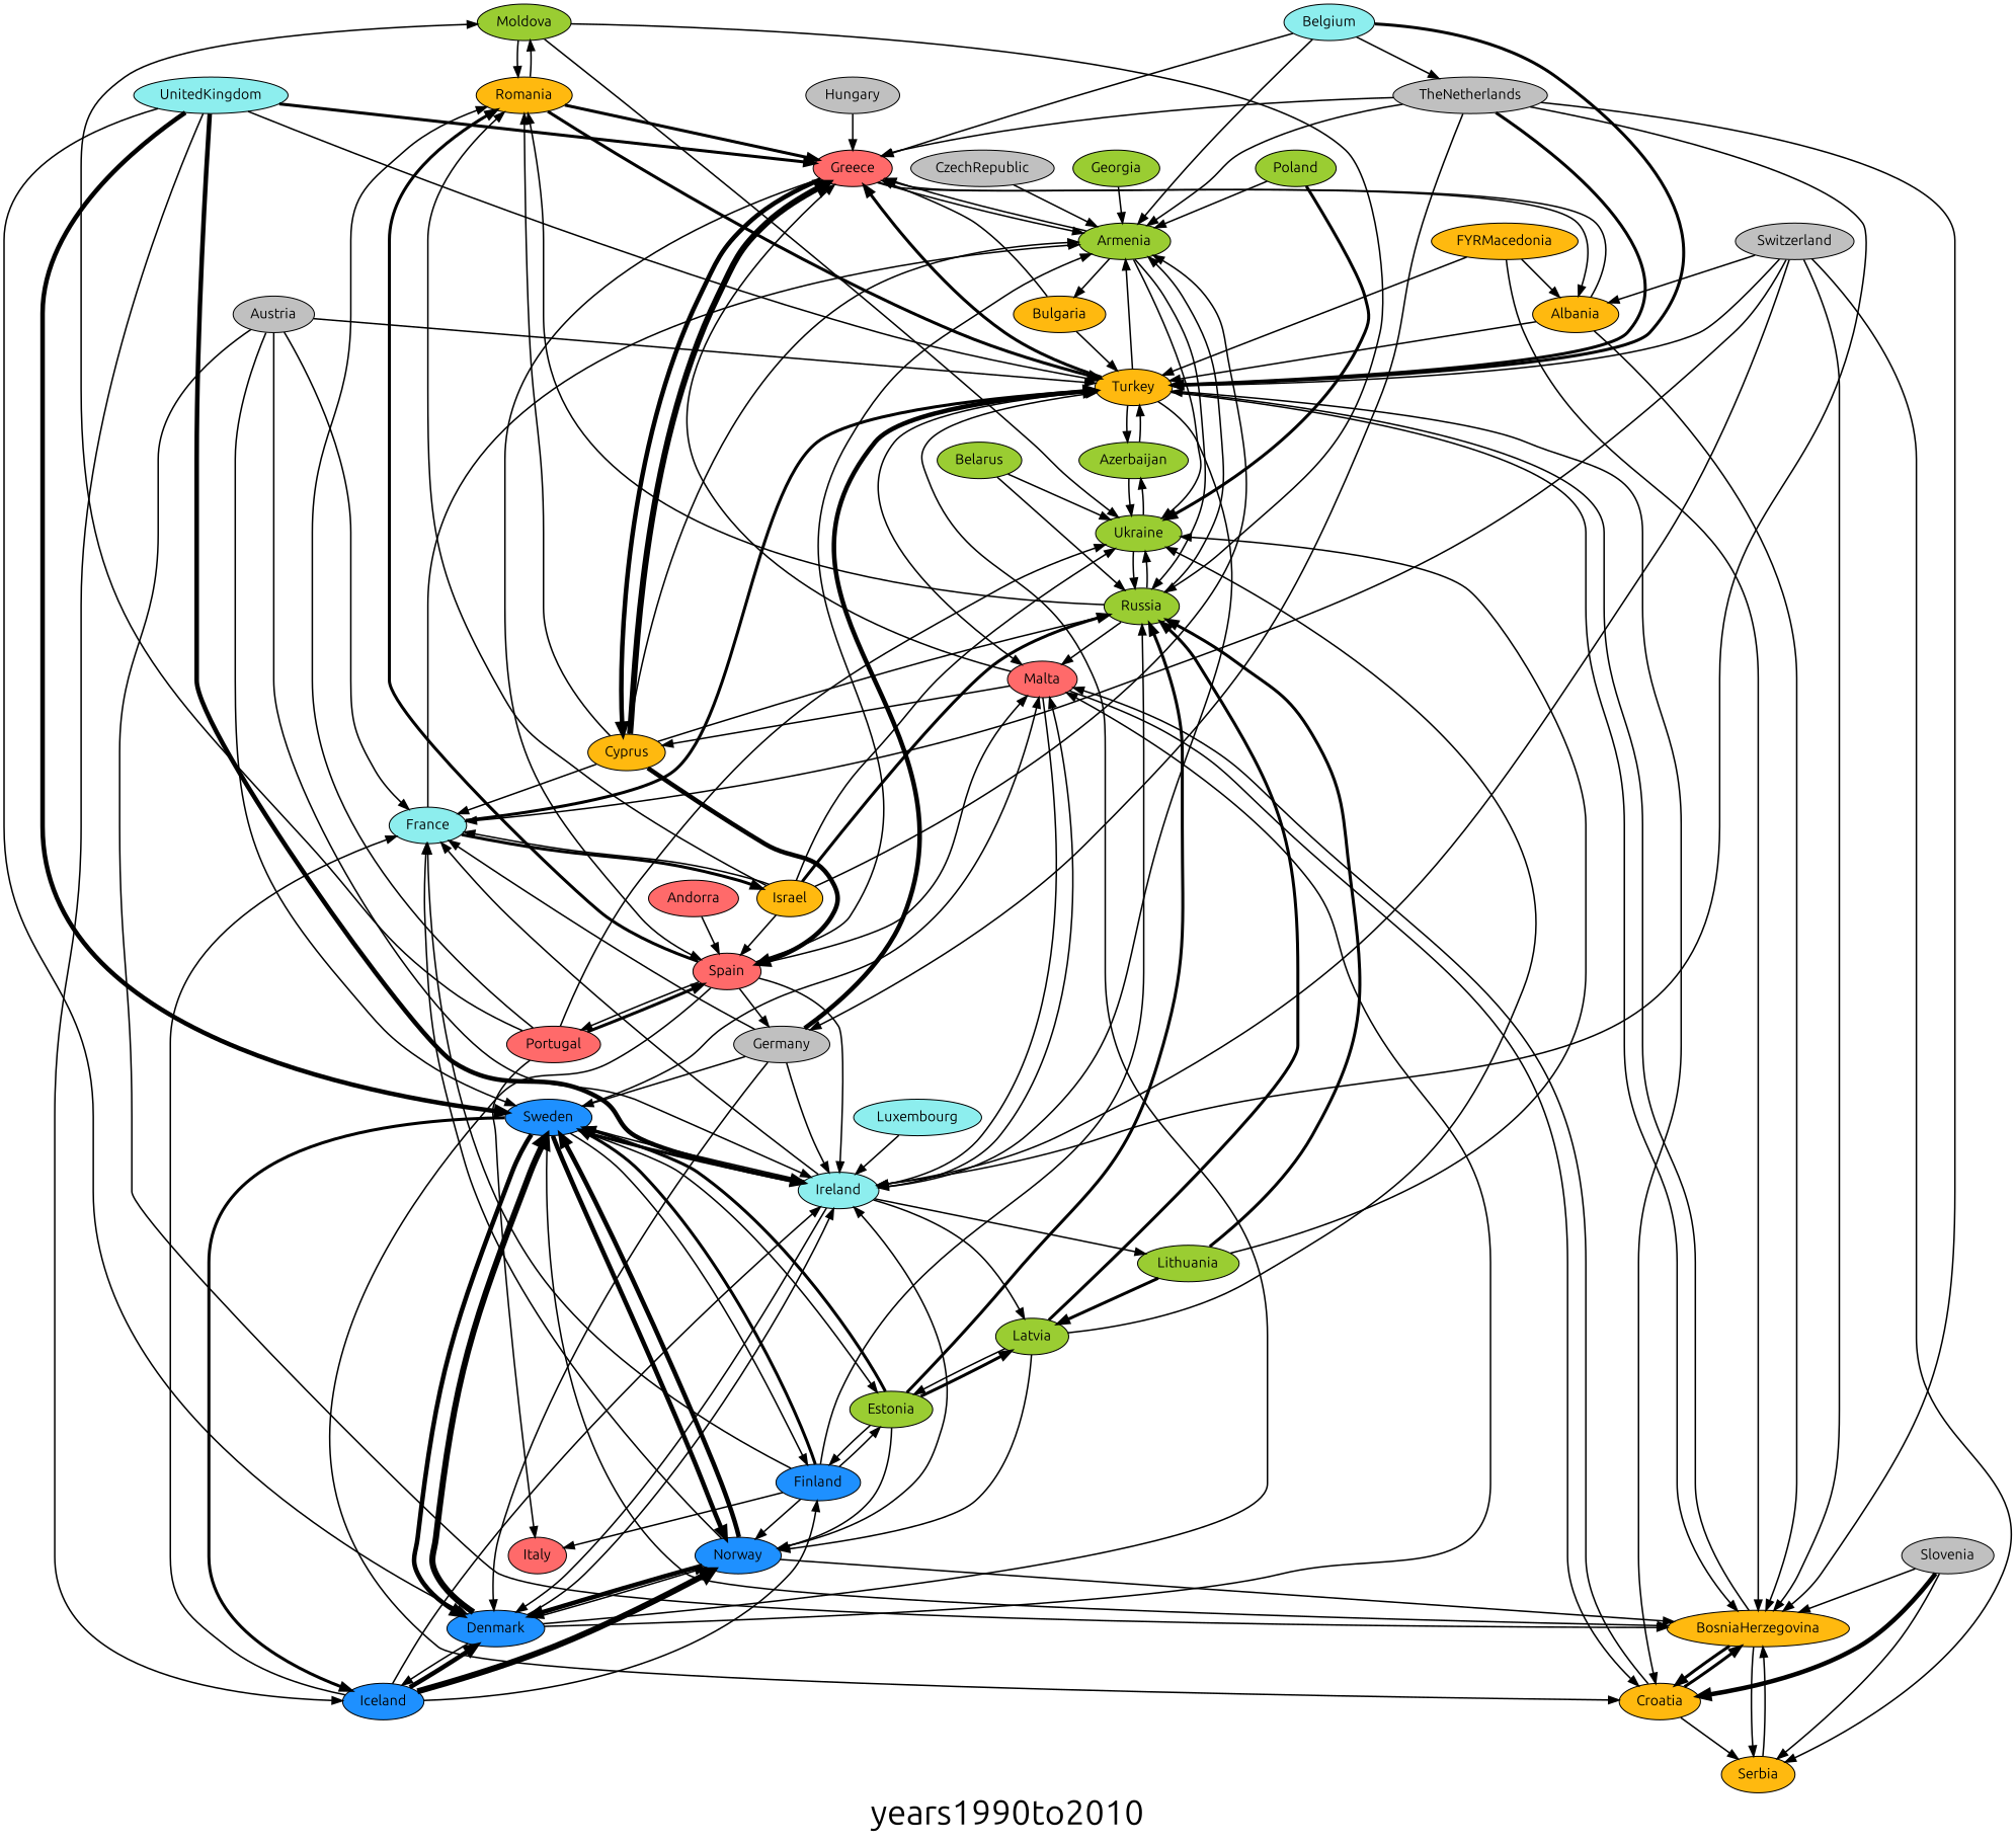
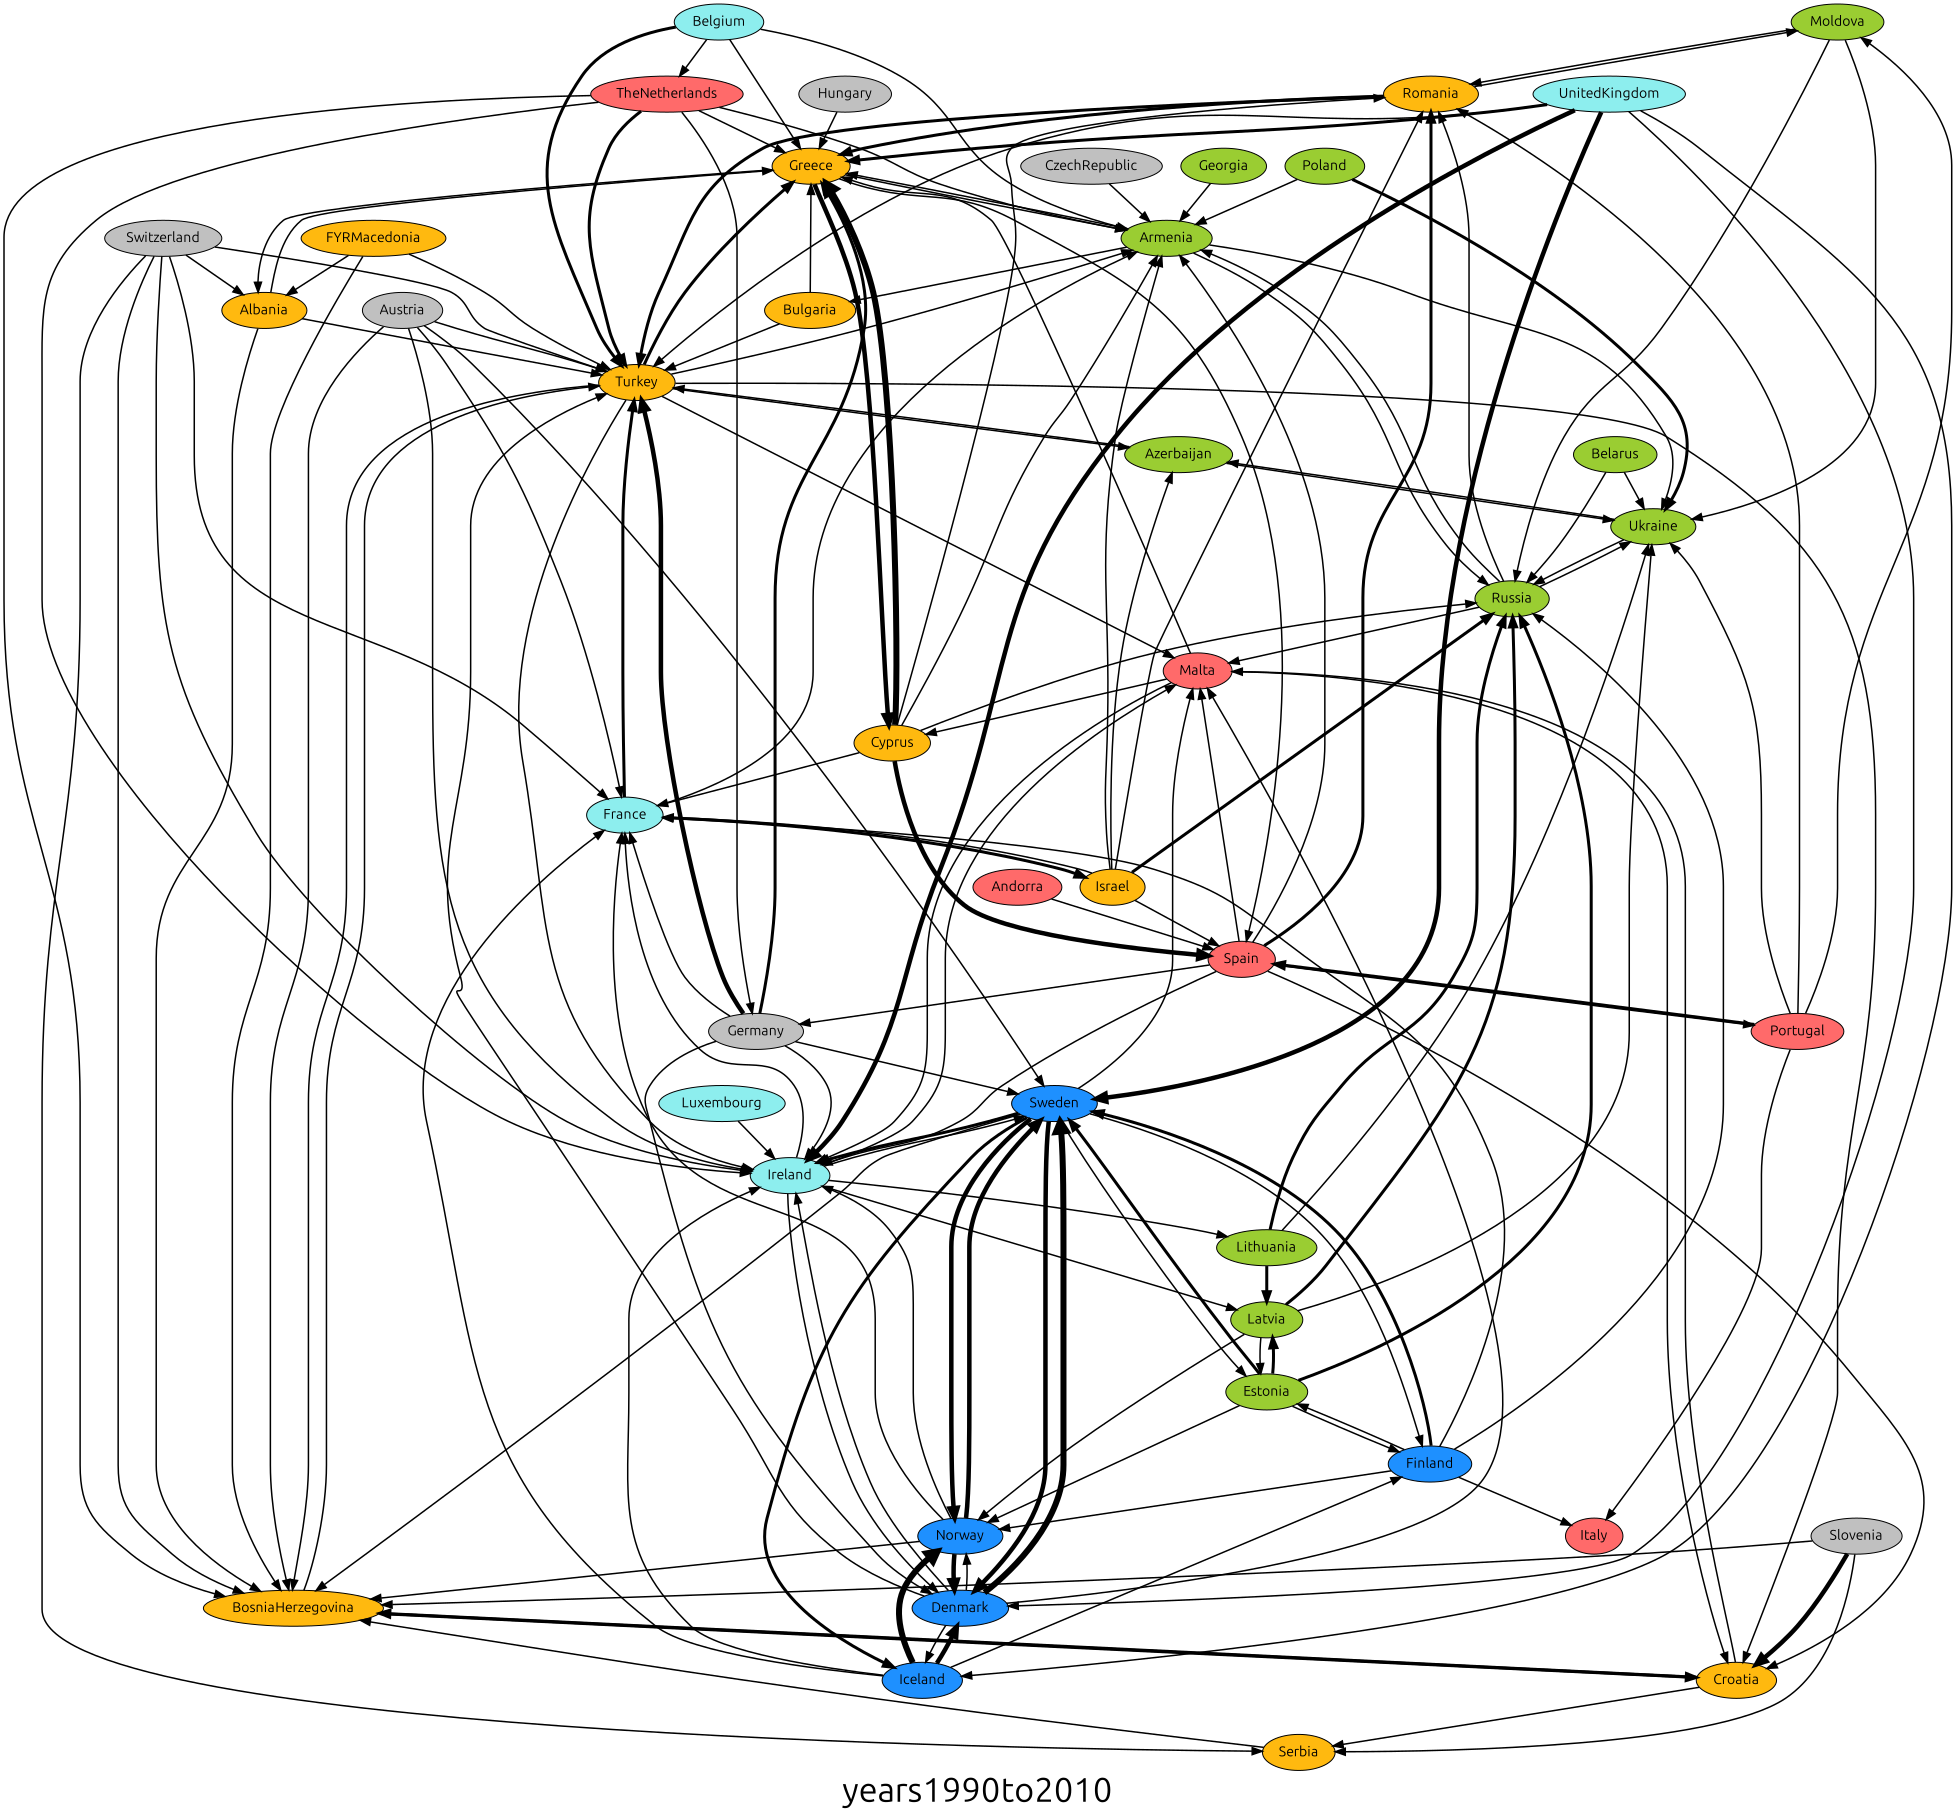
  digraph {
    fontname=Ubuntu
    fontsize=34
    label=years1990to2010
    node [fillcolor=olivedrab3 fontname=Ubuntu style=filled]
    edge [fontname=Ubuntu penwidth=1.5]
    Moldova
    Romania [fillcolor=darkgoldenrod1]
    Turkey [fillcolor=darkgoldenrod1]
-   Greece [fillcolor=indianred1]
+   Greece [fillcolor=darkgoldenrod1]
    Russia
    Ukraine
    Ireland [fillcolor=darkslategray2]
    Malta [fillcolor=indianred1]
    Armenia
    BosniaHerzegovina [fillcolor=darkgoldenrod1]
    Croatia [fillcolor=darkgoldenrod1]
    Azerbaijan
    Spain [fillcolor=indianred1]
    Cyprus [fillcolor=darkgoldenrod1]
    Albania [fillcolor=darkgoldenrod1]
    Denmark [fillcolor=dodgerblue]
    Sweden [fillcolor=dodgerblue]
    Norway [fillcolor=dodgerblue]
    Iceland [fillcolor=dodgerblue]
    France [fillcolor=darkslategray2]
    Latvia
    Lithuania
    Estonia
    Finland [fillcolor=dodgerblue]
    Bulgaria [fillcolor=darkgoldenrod1]
    Serbia [fillcolor=darkgoldenrod1]
    Portugal [fillcolor=indianred1]
    Italy [fillcolor=indianred1]
    Germany [fillcolor=gray]
    Israel [fillcolor=darkgoldenrod1]
    Hungary [fillcolor=gray]
    Poland
    Switzerland [fillcolor=gray]
    Austria [fillcolor=gray]
-   TheNetherlands [fillcolor=gray]
+   TheNetherlands [fillcolor=indianred1]
    UnitedKingdom [fillcolor=darkslategray2]
    Belarus
    Belgium [fillcolor=darkslategray2]
    FYRMacedonia [fillcolor=darkgoldenrod1]
    Andorra [fillcolor=indianred1]
    Slovenia [fillcolor=gray]
    Luxembourg [fillcolor=darkslategray2]
    CzechRepublic [fillcolor=gray]
    Georgia
    Moldova -> Romania
    Moldova -> Russia
    Moldova -> Ukraine
    Romania -> Moldova
    Romania -> Turkey [penwidth=3.0]
    Romania -> Greece [penwidth=3.0]
    Turkey -> Greece [penwidth=3.0]
    Turkey -> Ireland
    Turkey -> Malta
    Turkey -> Armenia
    Turkey -> BosniaHerzegovina
    Turkey -> Croatia
    Turkey -> Azerbaijan
    Greece -> Armenia
    Greece -> Spain
    Greece -> Cyprus [penwidth=4.5]
    Greece -> Albania
    Russia -> Romania
    Russia -> Ukraine
    Russia -> Malta
    Russia -> Armenia
    Ukraine -> Russia
    Ukraine -> Azerbaijan
    Ireland -> Malta
    Ireland -> Denmark
    Ireland -> Sweden
    Ireland -> France
    Ireland -> Latvia
    Ireland -> Lithuania
    Malta -> Greece
    Malta -> Ireland
    Malta -> Croatia
    Malta -> Cyprus
    Armenia -> Greece
    Armenia -> Russia
    Armenia -> Ukraine
    Armenia -> Bulgaria
    BosniaHerzegovina -> Turkey
    BosniaHerzegovina -> Croatia [penwidth=3.0]
-   BosniaHerzegovina -> Serbia
    Croatia -> Malta
    Croatia -> BosniaHerzegovina [penwidth=3.0]
    Croatia -> Serbia
    Azerbaijan -> Turkey
    Azerbaijan -> Ukraine
    Spain -> Romania [penwidth=3.0]
    Spain -> Ireland
    Spain -> Malta
    Spain -> Armenia
    Spain -> Croatia
    Spain -> Portugal
    Spain -> Germany
    Cyprus -> Romania
    Cyprus -> Greece [penwidth=6.0]
    Cyprus -> Russia
    Cyprus -> Armenia
    Cyprus -> Spain [penwidth=4.5]
    Cyprus -> France
    Albania -> Turkey
    Albania -> Greece
    Albania -> BosniaHerzegovina
    Denmark -> Turkey
    Denmark -> Ireland
    Denmark -> Malta
    Denmark -> Sweden [penwidth=6.0]
    Denmark -> Norway
    Denmark -> Iceland
    Sweden -> Ireland [penwidth=3.0]
    Sweden -> Malta
    Sweden -> BosniaHerzegovina
    Sweden -> Denmark [penwidth=4.5]
    Sweden -> Norway [penwidth=4.5]
    Sweden -> Iceland [penwidth=3.0]
    Sweden -> Estonia
    Sweden -> Finland
    Norway -> Ireland
    Norway -> BosniaHerzegovina
    Norway -> Denmark [penwidth=4.5]
    Norway -> Sweden [penwidth=4.5]
    Norway -> France
    Iceland -> Ireland
    Iceland -> Denmark [penwidth=4.5]
    Iceland -> Norway [penwidth=6.0]
    Iceland -> France
    Iceland -> Finland
    France -> Turkey [penwidth=3.0]
    France -> Armenia
    France -> Israel [penwidth=3.0]
    Latvia -> Russia [penwidth=3.0]
    Latvia -> Ukraine
    Latvia -> Norway
    Latvia -> Estonia
    Lithuania -> Russia [penwidth=3.0]
    Lithuania -> Ukraine
    Lithuania -> Latvia [penwidth=3.0]
    Estonia -> Russia [penwidth=3.0]
    Estonia -> Sweden [penwidth=3.0]
    Estonia -> Norway
    Estonia -> Latvia [penwidth=3.0]
    Estonia -> Finland
    Finland -> Russia
    Finland -> Sweden [penwidth=3.0]
    Finland -> Norway
    Finland -> France
    Finland -> Estonia
    Finland -> Italy
    Bulgaria -> Turkey
    Bulgaria -> Greece
    Serbia -> BosniaHerzegovina
    Portugal -> Moldova
    Portugal -> Romania
    Portugal -> Ukraine
    Portugal -> Spain [penwidth=3.0]
    Portugal -> Italy
    Germany -> Turkey [penwidth=4.5]
+   Germany -> Greece [penwidth=3.0]
    Germany -> Ireland
    Germany -> Denmark
    Germany -> Sweden
    Germany -> France
    Israel -> Romania
    Israel -> Russia [penwidth=3.0]
-   Israel -> Ukraine
+   Israel -> Azerbaijan
    Israel -> Armenia
    Israel -> Spain
    Israel -> France
    Hungary -> Greece
    Poland -> Ukraine [penwidth=3.0]
    Poland -> Armenia
    Switzerland -> Turkey
    Switzerland -> Ireland
    Switzerland -> BosniaHerzegovina
    Switzerland -> Albania
    Switzerland -> France
    Switzerland -> Serbia
    Austria -> Turkey
    Austria -> Ireland
    Austria -> BosniaHerzegovina
    Austria -> Sweden
    Austria -> France
    TheNetherlands -> Turkey [penwidth=3.0]
    TheNetherlands -> Greece
    TheNetherlands -> Ireland
    TheNetherlands -> Armenia
    TheNetherlands -> BosniaHerzegovina
    TheNetherlands -> Germany
    UnitedKingdom -> Turkey
    UnitedKingdom -> Greece [penwidth=3.0]
    UnitedKingdom -> Ireland [penwidth=4.5]
    UnitedKingdom -> Denmark
    UnitedKingdom -> Sweden [penwidth=4.5]
    UnitedKingdom -> Iceland
    Belarus -> Russia
    Belarus -> Ukraine
    Belgium -> Turkey [penwidth=3.0]
    Belgium -> Greece
    Belgium -> Armenia
    Belgium -> TheNetherlands
    FYRMacedonia -> Turkey
    FYRMacedonia -> BosniaHerzegovina
    FYRMacedonia -> Albania
    Andorra -> Spain
    Slovenia -> BosniaHerzegovina
    Slovenia -> Croatia [penwidth=4.5]
    Slovenia -> Serbia
    Luxembourg -> Ireland
    CzechRepublic -> Armenia
    Georgia -> Armenia
  }
